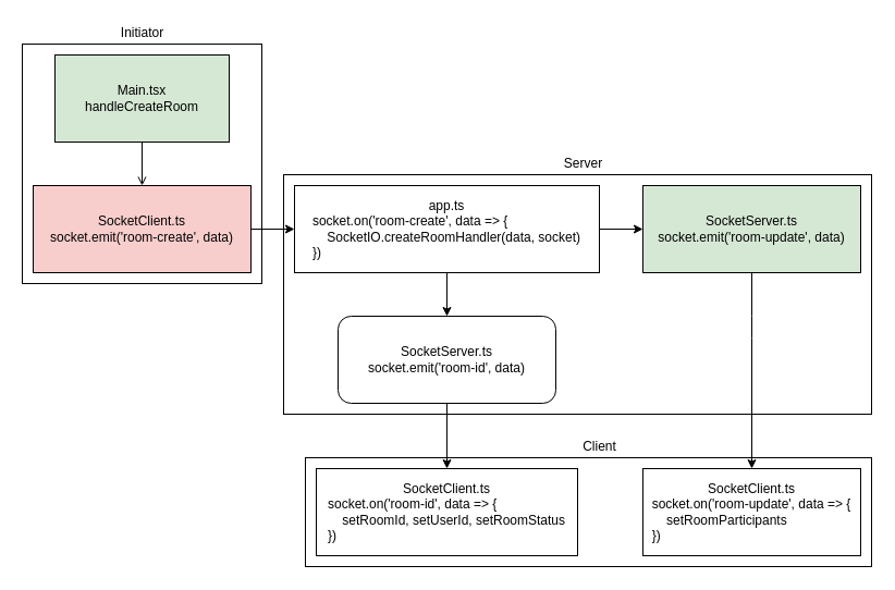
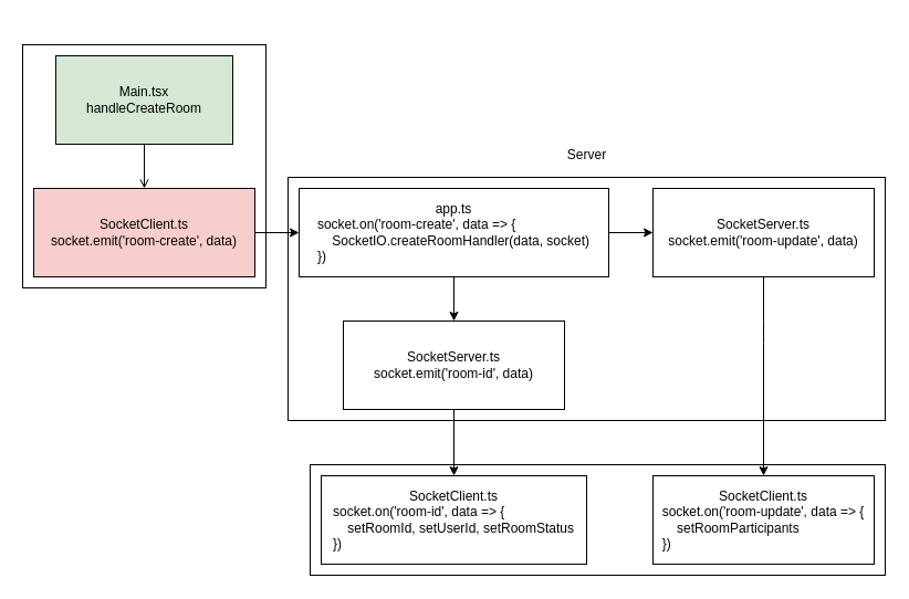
  <mxCell id="0" />
  <mxCell id="1" parent="0" />
  <mxCell id="2" value="" style="whiteSpace=wrap;html=1;" parent="1" vertex="1"><mxGeometry x="280" y="420" width="520" height="100" as="geometry" /></mxCell>
  <mxCell id="3" value="" style="rounded=0;whiteSpace=wrap;html=1;" parent="1" vertex="1"><mxGeometry x="20" y="40" width="220" height="220" as="geometry" /></mxCell>
  <mxCell id="4" value="" style="whiteSpace=wrap;html=1;" parent="1" vertex="1"><mxGeometry x="260" y="160" width="540" height="220" as="geometry" /></mxCell>
  <mxCell id="5" value="" style="edgeStyle=none;html=1;endArrow=open;" parent="1" source="6" target="8" edge="1"><mxGeometry relative="1" as="geometry" /></mxCell>
  <mxCell id="6" value="Main.tsx&lt;br&gt;handleCreateRoom" style="rounded=0;whiteSpace=wrap;html=1;fillColor=#d5e8d4;" parent="1" vertex="1"><mxGeometry x="50" y="50" width="160" height="80" as="geometry" /></mxCell>
  <mxCell id="7" value="" style="edgeStyle=none;html=1;" parent="1" source="8" target="11" edge="1"><mxGeometry relative="1" as="geometry" /></mxCell>
  <mxCell id="8" value="SocketClient.ts&lt;br&gt;socket.emit('room-create', data)" style="rounded=0;whiteSpace=wrap;html=1;fillColor=#f8cecc;" parent="1" vertex="1"><mxGeometry x="30" y="170" width="200" height="80" as="geometry" /></mxCell>
  <mxCell id="9" value="" style="edgeStyle=none;html=1;" parent="1" source="11" target="15" edge="1"><mxGeometry relative="1" as="geometry" /></mxCell>
  <mxCell id="10" value="" style="edgeStyle=none;html=1;" parent="1" source="11" target="17" edge="1"><mxGeometry relative="1" as="geometry" /></mxCell>
  <mxCell id="11" value="&lt;span&gt;app.ts&lt;/span&gt;&lt;br&gt;&lt;div style=&quot;text-align: left&quot;&gt;&lt;span&gt;socket.on('room-create', &lt;/span&gt;&lt;span&gt;data =&amp;gt; {&lt;/span&gt;&lt;/div&gt;&lt;div style=&quot;text-align: left&quot;&gt;&lt;span&gt;&amp;nbsp; &amp;nbsp; SocketIO.createRoomHandler(data, socket)&lt;/span&gt;&lt;/div&gt;&lt;span&gt;&lt;div style=&quot;text-align: left&quot;&gt;&lt;span&gt;})&lt;/span&gt;&lt;/div&gt;&lt;/span&gt;" style="rounded=0;whiteSpace=wrap;html=1;" parent="1" vertex="1"><mxGeometry x="270" y="170" width="280" height="80" as="geometry" /></mxCell>
- <mxCell id="12" value="Initiator" style="text;html=1;align=center;verticalAlign=middle;resizable=0;points=[];autosize=1;strokeColor=none;fillColor=none;" parent="1" vertex="1"><mxGeometry x="105" y="20" width="50" height="20" as="geometry" /></mxCell>
- <mxCell id="13" value="Server" style="text;html=1;align=center;verticalAlign=middle;resizable=0;points=[];autosize=1;strokeColor=none;fillColor=none;" parent="1" vertex="1"><mxGeometry x="510" y="140" width="50" height="20" as="geometry" /></mxCell>
+ <mxCell id="13" value="Server" style="text;html=1;align=center;verticalAlign=middle;resizable=0;points=[];autosize=1;strokeColor=none;fillColor=none;" parent="1" vertex="1"><mxGeometry x="505" y="130" width="50" height="20" as="geometry" /></mxCell>
  <mxCell id="14" style="edgeStyle=none;html=1;exitX=0.5;exitY=1;exitDx=0;exitDy=0;" parent="1" source="15" target="18" edge="1"><mxGeometry relative="1" as="geometry"><mxPoint x="410" y="450" as="targetPoint" /><Array as="points" /></mxGeometry></mxCell>
- <mxCell id="15" value="SocketServer.ts&lt;br&gt;socket.emit('room-id', data)" style="whiteSpace=wrap;html=1;rounded=1;" parent="1" vertex="1"><mxGeometry x="310" y="290" width="200" height="80" as="geometry" /></mxCell>
+ <mxCell id="15" value="SocketServer.ts&lt;br&gt;socket.emit('room-id', data)" style="whiteSpace=wrap;html=1;" parent="1" vertex="1"><mxGeometry x="310" y="290" width="200" height="80" as="geometry" /></mxCell>
  <mxCell id="16" style="edgeStyle=none;html=1;exitX=0.5;exitY=1;exitDx=0;exitDy=0;entryX=0.5;entryY=0;entryDx=0;entryDy=0;" parent="1" source="17" target="19" edge="1"><mxGeometry relative="1" as="geometry"><mxPoint x="640" y="250" as="sourcePoint" /><mxPoint x="690" y="410" as="targetPoint" /><Array as="points"><mxPoint x="690" y="300" /></Array></mxGeometry></mxCell>
- <mxCell id="17" value="SocketServer.ts&lt;br&gt;socket.emit('room-update', data)" style="whiteSpace=wrap;html=1;fillColor=#d5e8d4;" parent="1" vertex="1"><mxGeometry x="590" y="170" width="200" height="80" as="geometry" /></mxCell>
+ <mxCell id="17" value="SocketServer.ts&lt;br&gt;socket.emit('room-update', data)" style="whiteSpace=wrap;html=1;" parent="1" vertex="1"><mxGeometry x="590" y="170" width="200" height="80" as="geometry" /></mxCell>
  <mxCell id="18" value="SocketClient.ts&lt;br&gt;&lt;div style=&quot;text-align: left&quot;&gt;&lt;span&gt;socket.on('room-id', data =&amp;gt; {&lt;/span&gt;&lt;/div&gt;&lt;div style=&quot;text-align: left&quot;&gt;&lt;span&gt;&amp;nbsp; &amp;nbsp; setRoomId, setUserId, setRoomStatus&lt;/span&gt;&lt;/div&gt;&lt;div style=&quot;text-align: left&quot;&gt;&lt;span&gt;})&lt;/span&gt;&lt;/div&gt;" style="whiteSpace=wrap;html=1;" parent="1" vertex="1"><mxGeometry x="290" y="430" width="240" height="80" as="geometry" /></mxCell>
  <mxCell id="19" value="SocketClient.ts&lt;br&gt;&lt;div style=&quot;text-align: left&quot;&gt;&lt;span&gt;socket.on('room-update', data =&amp;gt; {&lt;/span&gt;&lt;/div&gt;&lt;div style=&quot;text-align: left&quot;&gt;&lt;span&gt;&amp;nbsp; &amp;nbsp; setRoomParticipants&lt;/span&gt;&lt;/div&gt;&lt;div style=&quot;text-align: left&quot;&gt;&lt;span&gt;})&lt;/span&gt;&lt;/div&gt;" style="whiteSpace=wrap;html=1;" parent="1" vertex="1"><mxGeometry x="590" y="430" width="200" height="80" as="geometry" /></mxCell>
- <mxCell id="20" value="Client" style="text;html=1;align=center;verticalAlign=middle;resizable=0;points=[];autosize=1;strokeColor=none;fillColor=none;" parent="1" vertex="1"><mxGeometry x="525" y="400" width="50" height="20" as="geometry" /></mxCell>
